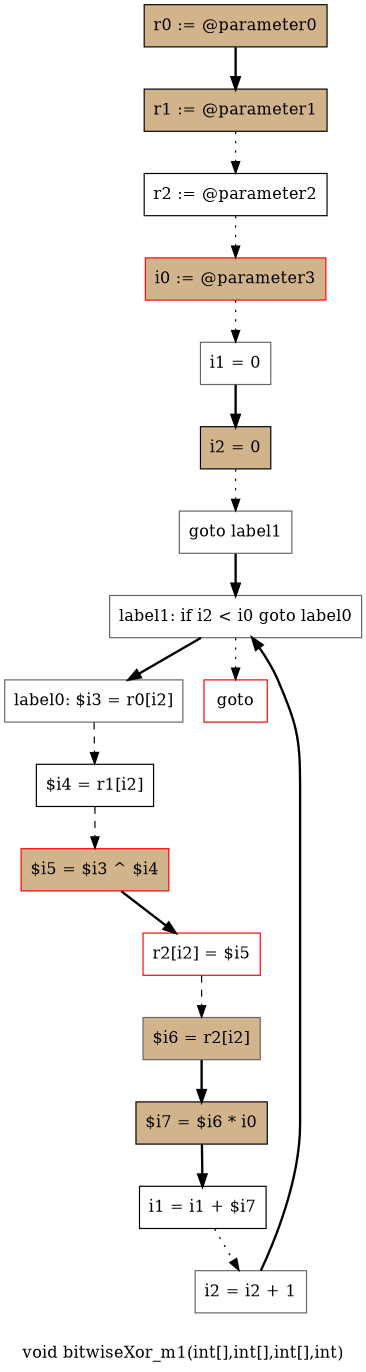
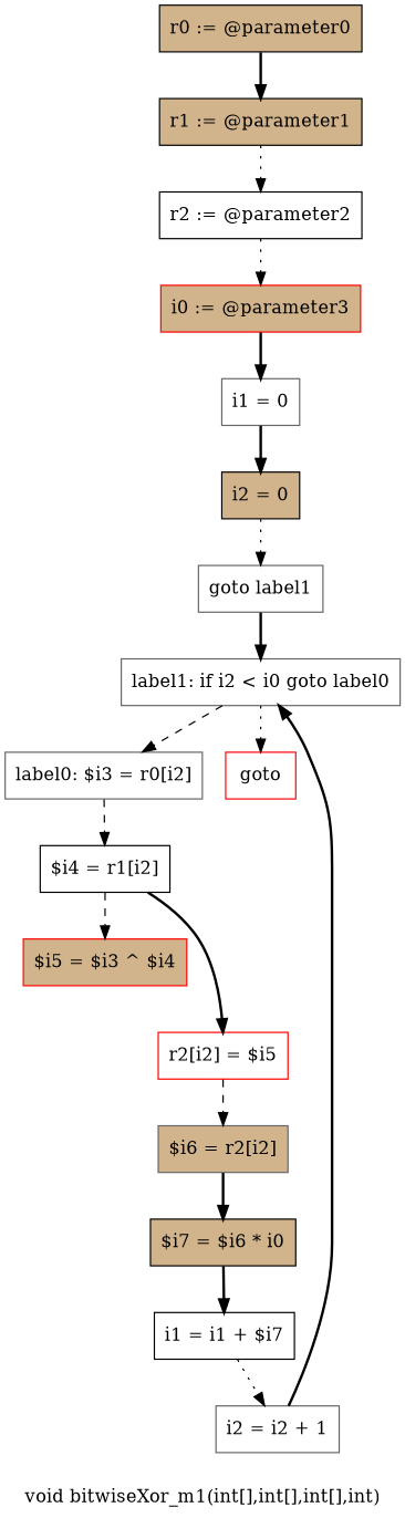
  digraph {
    label="void bitwiseXor_m1(int[],int[],int[],int)"
    node [color=black fillcolor=white shape=box style=filled]
    edge [style=bold]
    n1 [fillcolor=tan label="r0 := @parameter0"]
    n2 [fillcolor=tan label="r1 := @parameter1"]
    n3 [label="r2 := @parameter2"]
    n4 [color=red fillcolor=tan label="i0 := @parameter3"]
    n5 [color=gray40 label="i1 = 0"]
    n6 [fillcolor=tan label="i2 = 0"]
    n7 [color=gray40 label="goto label1"]
    n8 [color=gray40 label="label1: if i2 < i0 goto label0"]
    n9 [color=gray40 label="label0: $i3 = r0[i2]"]
    n10 [color=red label=goto]
    n11 [label="$i4 = r1[i2]"]
    n12 [color=red fillcolor=tan label="$i5 = $i3 ^ $i4"]
    n13 [color=red label="r2[i2] = $i5"]
    n14 [color=gray40 fillcolor=tan label="$i6 = r2[i2]"]
    n15 [fillcolor=tan label="$i7 = $i6 * i0"]
    n16 [label="i1 = i1 + $i7"]
    n17 [color=gray40 label="i2 = i2 + 1"]
    n1 -> n2
    n2 -> n3 [style=dotted]
    n3 -> n4 [style=dotted]
-   n4 -> n5 [style=dotted]
+   n4 -> n5
    n5 -> n6
    n6 -> n7 [style=dotted]
    n7 -> n8
-   n8 -> n9
+   n8 -> n9 [style=dashed]
    n8 -> n10 [style=dotted]
    n9 -> n11 [style=dashed]
    n11 -> n12 [style=dashed]
-   n12 -> n13
+   n11 -> n13
    n13 -> n14 [style=dashed]
    n14 -> n15
    n15 -> n16
    n16 -> n17 [style=dotted]
    n17 -> n8
  }
